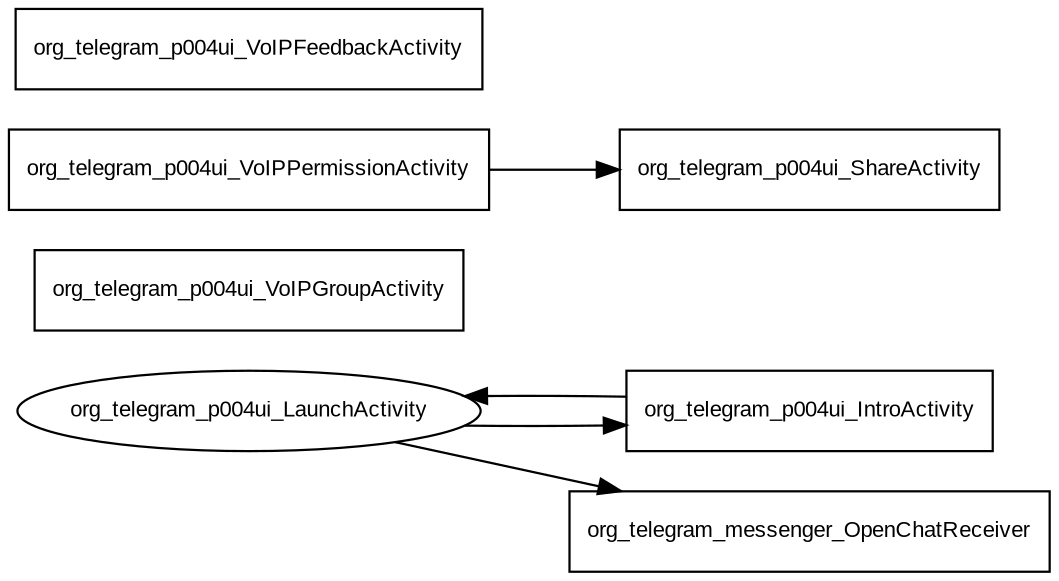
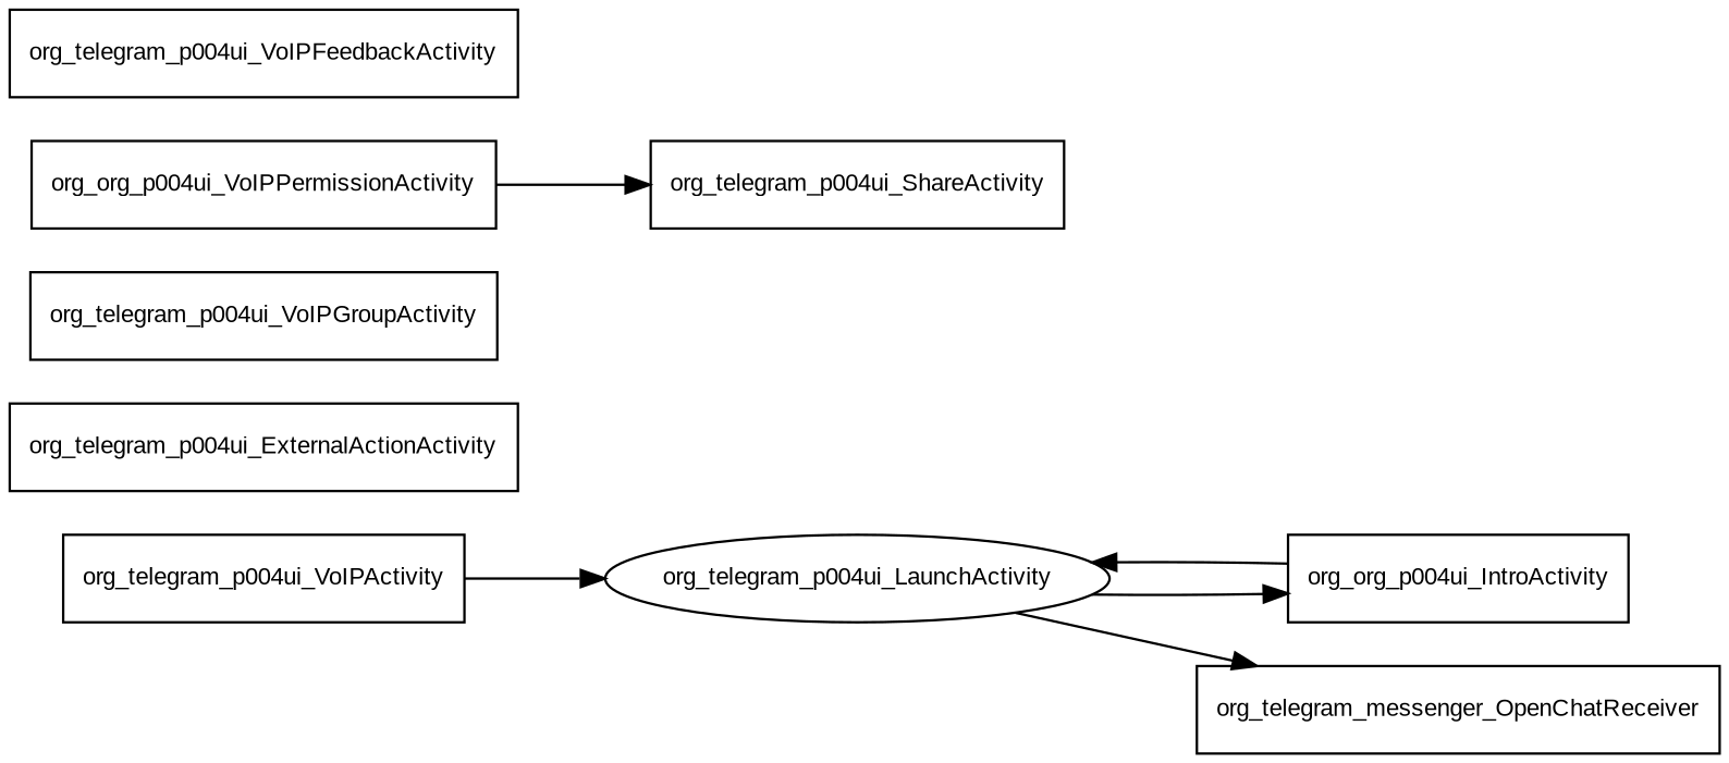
  digraph {
    rankdir=LR
    node [fontname=Arial fontsize=10 shape=box]
    org_telegram_p004ui_LaunchActivity [shape=oval]
-   org_telegram_p004ui_IntroActivity
+   org_telegram_p004ui_IntroActivity [label=org_org_p004ui_IntroActivity]
    org_telegram_messenger_OpenChatReceiver
+   org_telegram_p004ui_ExternalActionActivity
+   org_telegram_p004ui_VoIPActivity
    org_telegram_p004ui_VoIPGroupActivity
-   org_telegram_p004ui_VoIPPermissionActivity
+   org_telegram_p004ui_VoIPPermissionActivity [label=org_org_p004ui_VoIPPermissionActivity]
    org_telegram_p004ui_ShareActivity
    org_telegram_p004ui_VoIPFeedbackActivity
    org_telegram_p004ui_LaunchActivity -> org_telegram_p004ui_IntroActivity
    org_telegram_p004ui_LaunchActivity -> org_telegram_messenger_OpenChatReceiver
    org_telegram_p004ui_IntroActivity -> org_telegram_p004ui_LaunchActivity
+   org_telegram_p004ui_VoIPActivity -> org_telegram_p004ui_LaunchActivity
    org_telegram_p004ui_VoIPPermissionActivity -> org_telegram_p004ui_ShareActivity
  }
